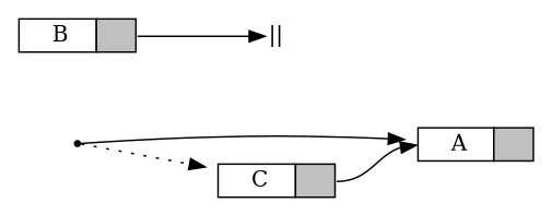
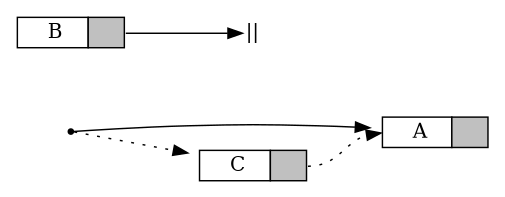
  digraph {
    rankdir=LR
    node [shape=plaintext]
    edge [tailport=f00]
    head0 [shape=point]
    n2 [label=<<table  margin="0"  BORDER="0" CELLBORDER="1" CELLSPACING="0"><tr><td port="f0">&nbsp;&nbsp;&nbsp;&nbsp;A&nbsp;&nbsp;&nbsp;</td><td bgcolor="grey" port="f1">&nbsp;&nbsp;&nbsp;&nbsp;</td></tr></table>>]
    n3 [label=<<table  margin="0"  BORDER="0" CELLBORDER="1" CELLSPACING="0"><tr><td port="f4">&nbsp;&nbsp;&nbsp;&nbsp;C&nbsp;&nbsp;&nbsp;</td><td bgcolor="grey" port="f5">&nbsp;&nbsp;&nbsp;&nbsp;</td></tr></table>>]
    n4 [label=<<table  margin="0"  BORDER="0" CELLBORDER="1" CELLSPACING="0"><tr><td port="f2">&nbsp;&nbsp;&nbsp;&nbsp;B&nbsp;&nbsp;&nbsp;</td><td bgcolor="grey" port="f3">&nbsp;&nbsp;&nbsp;&nbsp;</td></tr></table>>]
    n5 [label=<<table  margin="0"  BORDER="0" CELLBORDER="0" CELLSPACING="0"><tr><td port="f6">||</td></tr></table>>]
    head0 -> n2
    head0 -> n3 [style=dotted]
-   n3 -> n2 [headport=f0 style=solid tailport=f5]
+   n3 -> n2 [headport=f0 style=dotted tailport=f5]
    n4 -> n5 [headport=f6 tailport=f3]
  }
